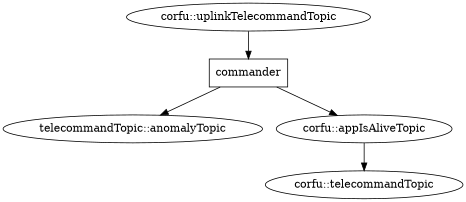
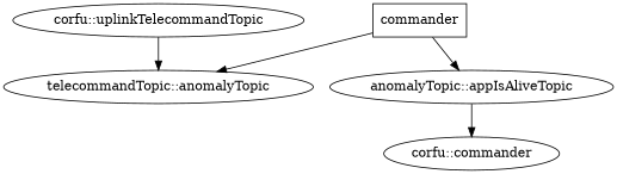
  digraph {
    commander [shape=box]
    n2 [label="telecommandTopic::anomalyTopic"]
-   "corfu::appIsAliveTopic"
-   "corfu::telecommandTopic"
+   "corfu::appIsAliveTopic" [label="anomalyTopic::appIsAliveTopic"]
+   "corfu::telecommandTopic" [label="corfu::commander"]
    "corfu::uplinkTelecommandTopic"
    commander -> n2
    commander -> "corfu::appIsAliveTopic"
    "corfu::appIsAliveTopic" -> "corfu::telecommandTopic"
-   "corfu::uplinkTelecommandTopic" -> commander
+   "corfu::uplinkTelecommandTopic" -> n2
  }
